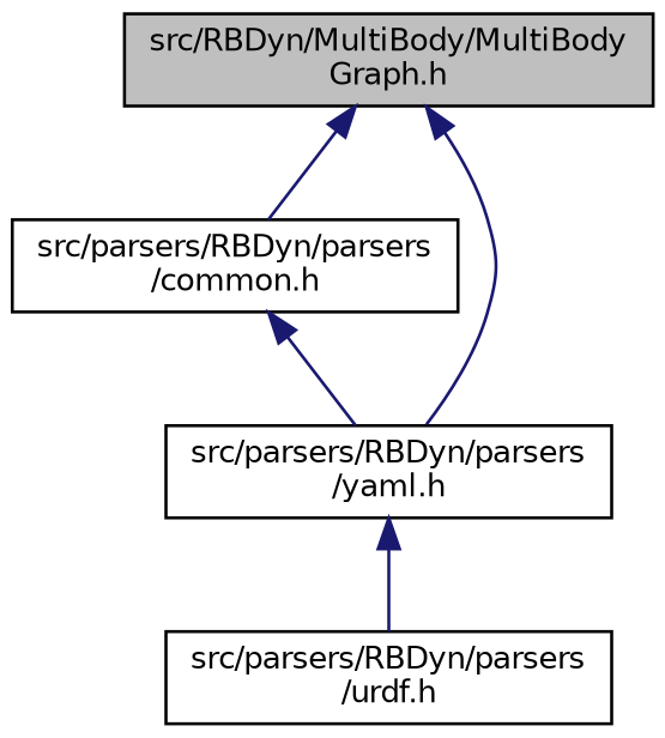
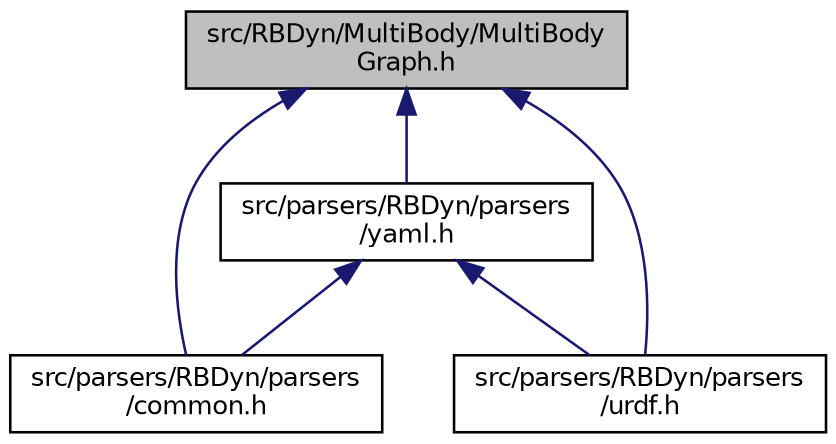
  digraph {
    node [color=black fillcolor=white fontname=Helvetica fontsize=10 shape=record style=filled]
    edge [color=midnightblue dir=back fontname=Helvetica fontsize=10 labelfontname=Helvetica labelfontsize=10 style=solid]
    n1 [fillcolor=grey75 fontcolor=black height=0.2 label="src/RBDyn/MultiBody/MultiBody\lGraph.h" width=0.4]
    n2 [height=0.2 label="src/parsers/RBDyn/parsers\l/common.h" width=0.4]
    n3 [height=0.2 label="src/parsers/RBDyn/parsers\l/urdf.h" width=0.4]
    n4 [height=0.2 label="src/parsers/RBDyn/parsers\l/yaml.h" width=0.4]
    n1 -> n2
+   n1 -> n3
    n1 -> n4
-   n2 -> n4
+   n4 -> n2
    n4 -> n3
  }
